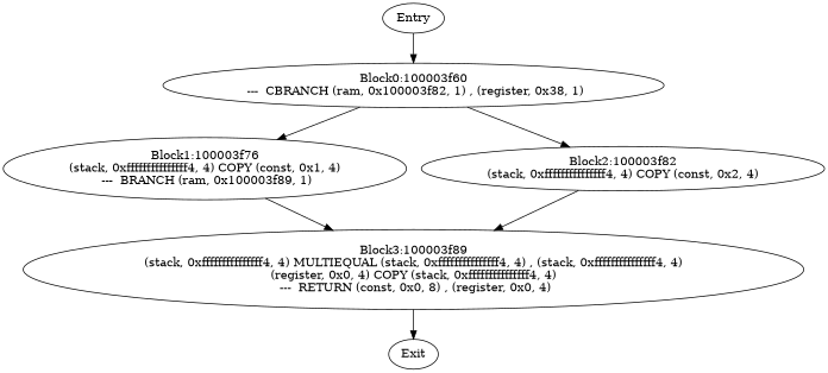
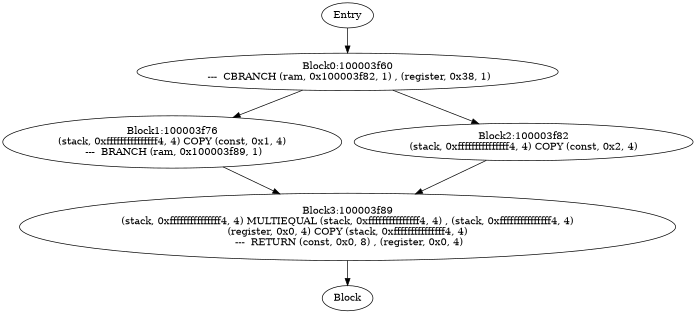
  digraph {
    n1 [label=Entry]
    n2 [label="Block0:100003f60\n ---  CBRANCH (ram, 0x100003f82, 1) , (register, 0x38, 1)\n"]
-   n3 [label=Exit]
+   n3 [label=Block]
    n4 [label="Block1:100003f76\n(stack, 0xfffffffffffffff4, 4) COPY (const, 0x1, 4)\n ---  BRANCH (ram, 0x100003f89, 1)\n"]
    n5 [label="Block2:100003f82\n(stack, 0xfffffffffffffff4, 4) COPY (const, 0x2, 4)\n"]
    n6 [label="Block3:100003f89\n(stack, 0xfffffffffffffff4, 4) MULTIEQUAL (stack, 0xfffffffffffffff4, 4) , (stack, 0xfffffffffffffff4, 4)\n(register, 0x0, 4) COPY (stack, 0xfffffffffffffff4, 4)\n ---  RETURN (const, 0x0, 8) , (register, 0x0, 4)\n"]
    n1 -> n2
    n2 -> n4
    n2 -> n5
    n4 -> n6
    n5 -> n6
    n6 -> n3
  }
